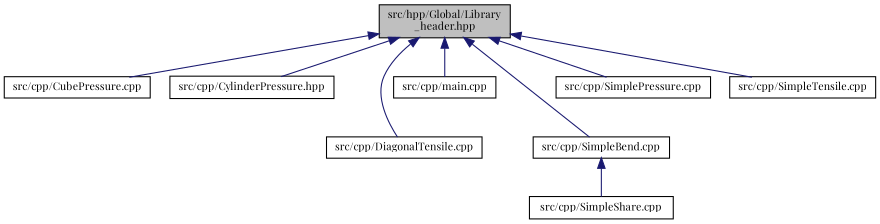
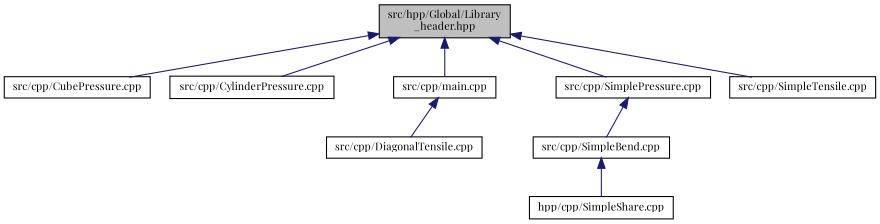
  digraph {
    fontname="Playfair Display"
    node [color=black fillcolor=white fontname="Playfair Display" fontsize=10 shape=record style=filled]
    edge [color=midnightblue dir=back fontname="Playfair Display" fontsize=10 labelfontname=Helvetica labelfontsize=10 style=solid]
    n1 [fillcolor=grey75 fontcolor=black height=0.2 label="src/hpp/Global/Library\l_header.hpp" width=0.4]
    n2 [height=0.2 label="src/cpp/CubePressure.cpp" width=0.4]
-   n3 [height=0.2 label="src/cpp/CylinderPressure.hpp" width=0.4]
+   n3 [height=0.2 label="src/cpp/CylinderPressure.cpp" width=0.4]
    n4 [height=0.2 label="src/cpp/DiagonalTensile.cpp" width=0.4]
    n5 [height=0.2 label="src/cpp/main.cpp" width=0.4]
    n6 [height=0.2 label="src/cpp/SimpleBend.cpp" width=0.4]
    n7 [height=0.2 label="src/cpp/SimplePressure.cpp" width=0.4]
    n8 [height=0.2 label="src/cpp/SimpleTensile.cpp" width=0.4]
-   n9 [height=0.2 label="src/cpp/SimpleShare.cpp" width=0.4]
+   n9 [height=0.2 label="hpp/cpp/SimpleShare.cpp" width=0.4]
    n1 -> n2
    n1 -> n3
-   n1 -> n4
+   n5 -> n4
    n1 -> n5
-   n1 -> n6
+   n7 -> n6
    n1 -> n7
    n1 -> n8
    n6 -> n9
  }
